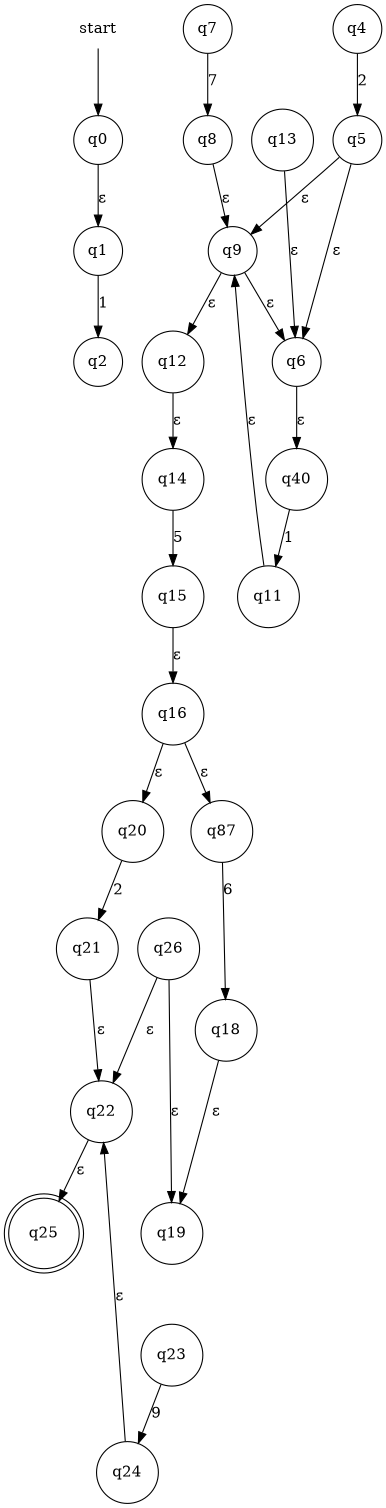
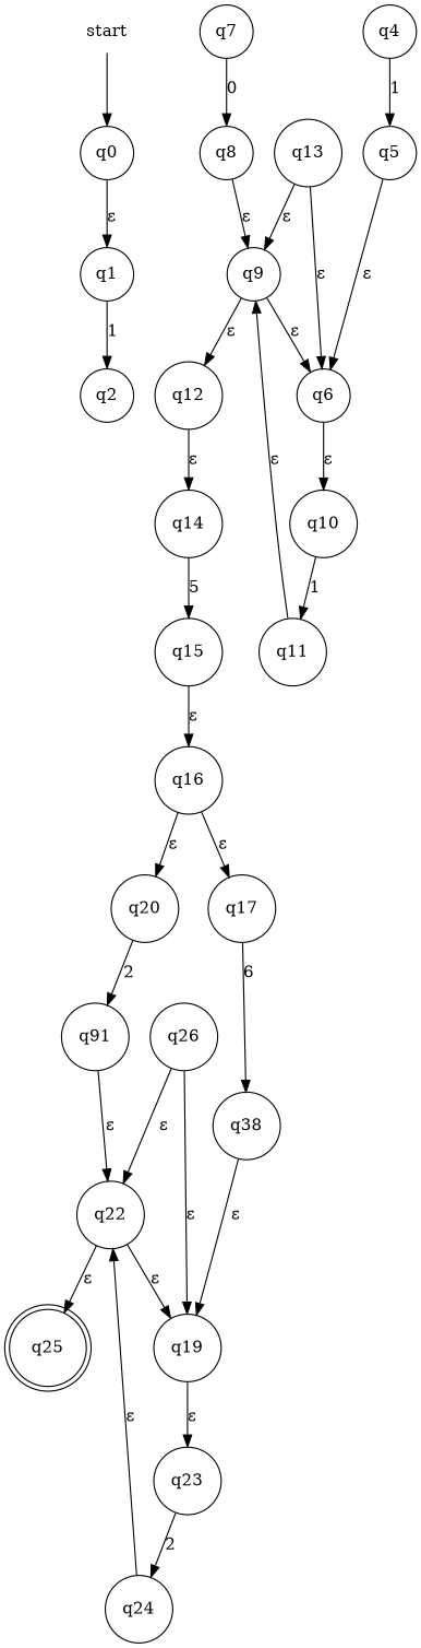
  digraph {
    node [shape=circle]
    start [shape=none]
    q0
    q1
    q25 [shape=doublecircle]
    q2
    q4
    q5
    q7
    q8
    q6
    q9
-   q10 [label=q40]
+   q10
    q11
    q12
    q14
    q15
    q16
    q13
-   q17 [label=q87]
+   q17
    q20
-   q18
-   q21
+   q18 [label=q38]
+   q21 [label=q91]
    q19
    q22
    q23
    q24
    q26
    start -> q0
    q0 -> q1 [label="&epsilon;"]
    q1 -> q2 [label=1]
-   q4 -> q5 [label=2]
+   q4 -> q5 [label=1]
    q5 -> q6 [label="&epsilon;"]
-   q7 -> q8 [label=7]
+   q7 -> q8 [label=0]
    q8 -> q9 [label="&epsilon;"]
    q6 -> q10 [label="&epsilon;"]
    q9 -> q6 [label="&epsilon;"]
    q9 -> q12 [label="&epsilon;"]
    q10 -> q11 [label=1]
    q11 -> q9 [label="&epsilon;"]
    q12 -> q14 [label="&epsilon;"]
    q14 -> q15 [label=5]
    q15 -> q16 [label="&epsilon;"]
    q16 -> q17 [label="&epsilon;"]
    q16 -> q20 [label="&epsilon;"]
    q13 -> q6 [label="&epsilon;"]
-   q5 -> q9 [label="&epsilon;"]
+   q13 -> q9 [label="&epsilon;"]
    q17 -> q18 [label=6]
    q20 -> q21 [label=2]
    q18 -> q19 [label="&epsilon;"]
    q21 -> q22 [label="&epsilon;"]
+   q19 -> q23 [label="&epsilon;"]
    q22 -> q25 [label="&epsilon;"]
-   q23 -> q24 [label=9]
+   q22 -> q19 [label="&epsilon;"]
+   q23 -> q24 [label=2]
    q24 -> q22 [label="&epsilon;"]
    q26 -> q19 [label="&epsilon;"]
    q26 -> q22 [label="&epsilon;"]
  }
